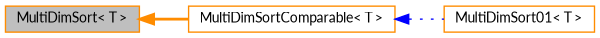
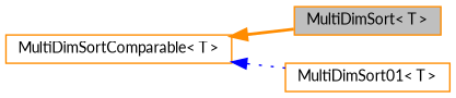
  digraph {
    fontname=Lato
    rankdir=LR
    node [color=darkorange fontname=Lato fontsize=10 shape=record]
    edge [dir=back fontname=Lato fontsize=10 labelfontname=Helvetica labelfontsize=10]
    n1 [fillcolor=grey75 fontcolor=black height=0.2 label="MultiDimSort\< T \>" style=filled width=0.4]
    n2 [height=0.2 label="MultiDimSortComparable\< T \>" width=0.4]
    n3 [height=0.2 label="MultiDimSort01\< T \>" width=0.4]
-   n1 -> n2 [color=darkorange style=bold]
+   n2 -> n1 [color=darkorange style=bold]
    n2 -> n3 [color=blue style=dotted]
  }
